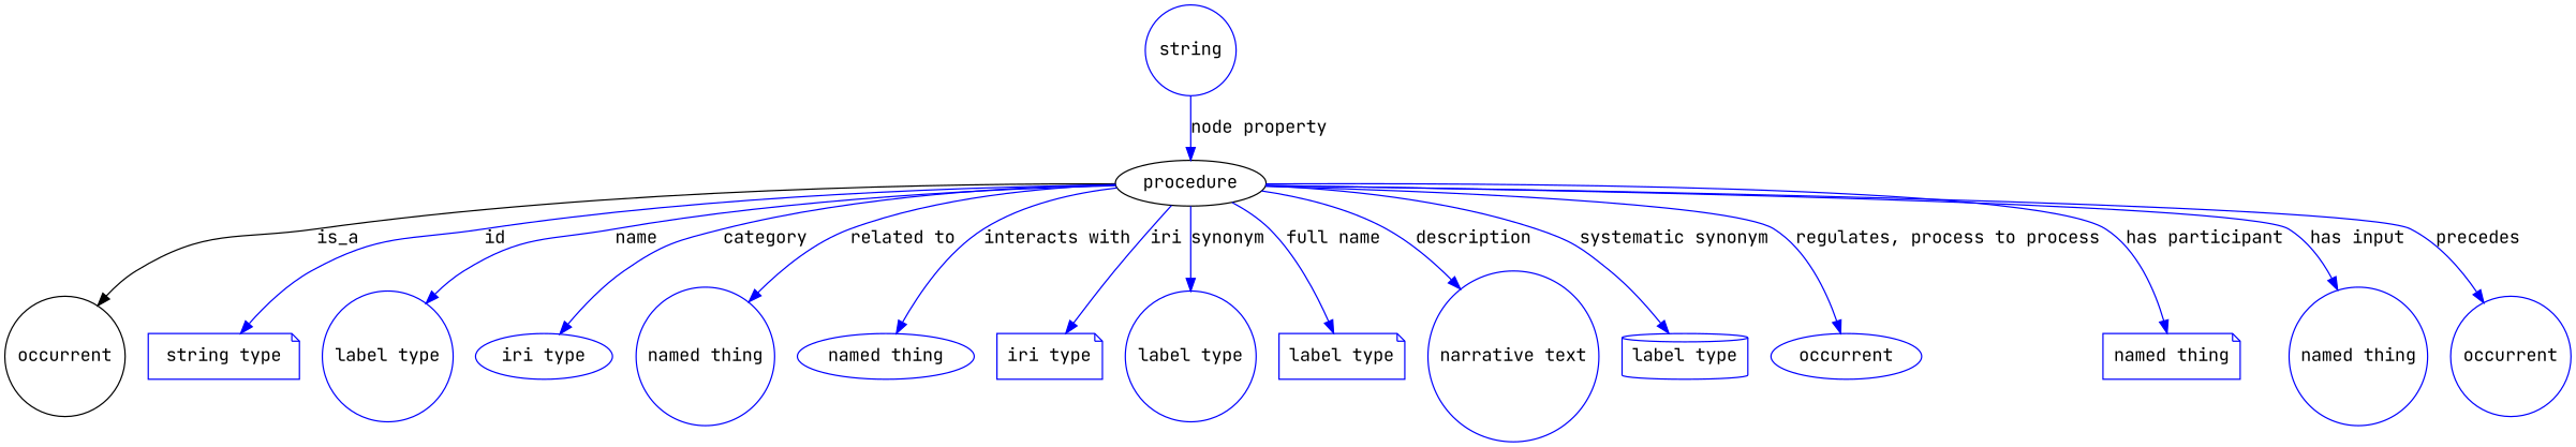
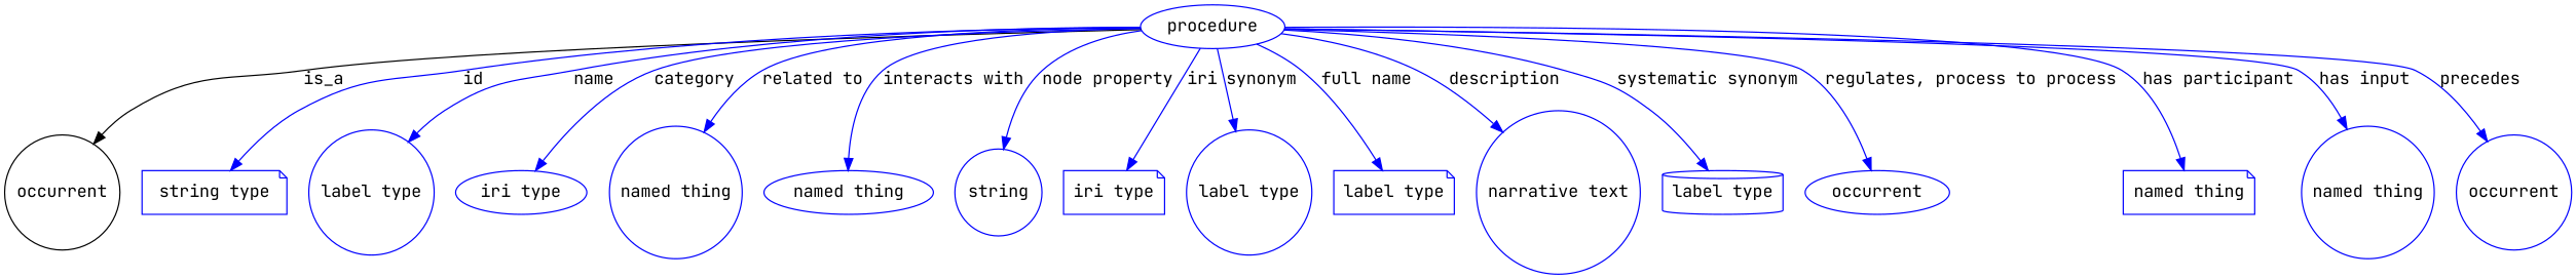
  digraph {
    fontname="JetBrains Mono"
    node [fontname="JetBrains Mono" shape=circle color=blue]
    edge [fontname="JetBrains Mono" color=blue style=solid]
-   n1 [height=0.5 label=procedure shape=ellipse width=1.2628 color=""]
+   n1 [height=0.5 label=procedure shape=ellipse width=1.2628]
    occurrent [height=0.5 width=1.2082 color=""]
    n3 [height=0.5 label="string type" shape=note width=1.652]
    n4 [height=0.5 label="label type" width=1.2425]
    n5 [height=0.5 label="iri type" shape=ellipse width=0.9834]
    n6 [height=0.5 label="named thing" width=1.5019]
    n7 [height=0.5 label="named thing" shape=ellipse width=1.5019]
    n8 [height=0.5 label=string width=0.8403]
    n9 [height=0.5 label="iri type" shape=note width=0.9834]
    n10 [height=0.5 label="label type" width=1.2425]
    n11 [height=0.5 label="label type" shape=note width=1.2425]
    n12 [height=0.5 label="narrative text" width=1.5834]
    n13 [height=0.5 label="label type" shape=cylinder width=1.2425]
    n14 [height=0.5 label=occurrent shape=ellipse width=1.2082]
    n15 [height=0.5 label="named thing" shape=note width=1.5019]
    n16 [height=0.5 label="named thing" width=1.5019]
    n17 [height=0.5 label=occurrent width=1.2082]
    n1 -> occurrent [label=is_a color="" style=""]
    n1 -> n3 [label=id]
    n1 -> n4 [label=name]
    n1 -> n5 [label=category]
    n1 -> n6 [label="related to"]
    n1 -> n7 [label="interacts with"]
-   n8 -> n1 [label="node property"]
+   n1 -> n8 [label="node property"]
    n1 -> n9 [label=iri]
    n1 -> n10 [label=synonym]
    n1 -> n11 [label="full name"]
    n1 -> n12 [label=description]
    n1 -> n13 [label="systematic synonym"]
    n1 -> n14 [label="regulates, process to process"]
    n1 -> n15 [label="has participant"]
    n1 -> n16 [label="has input"]
    n1 -> n17 [label=precedes]
  }
